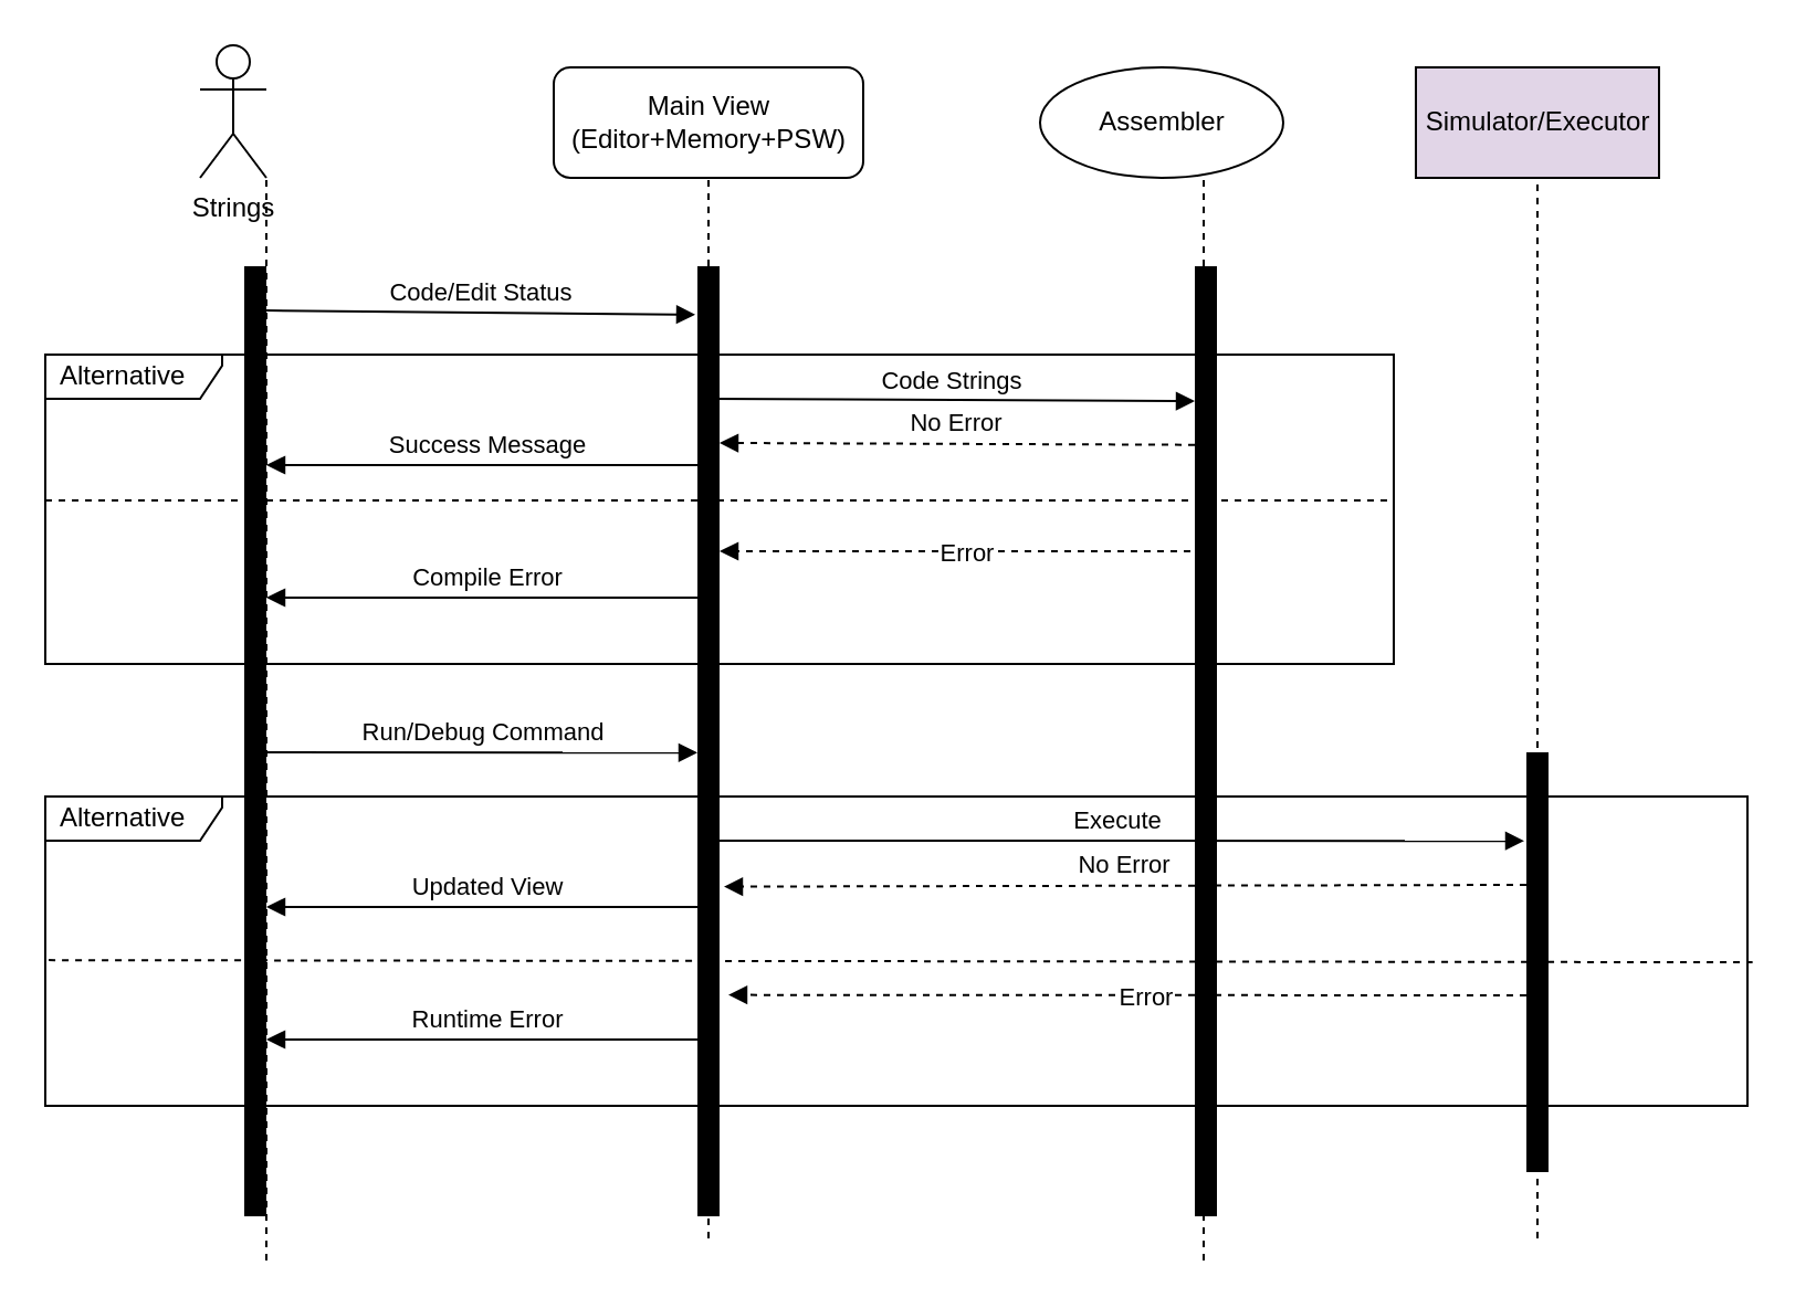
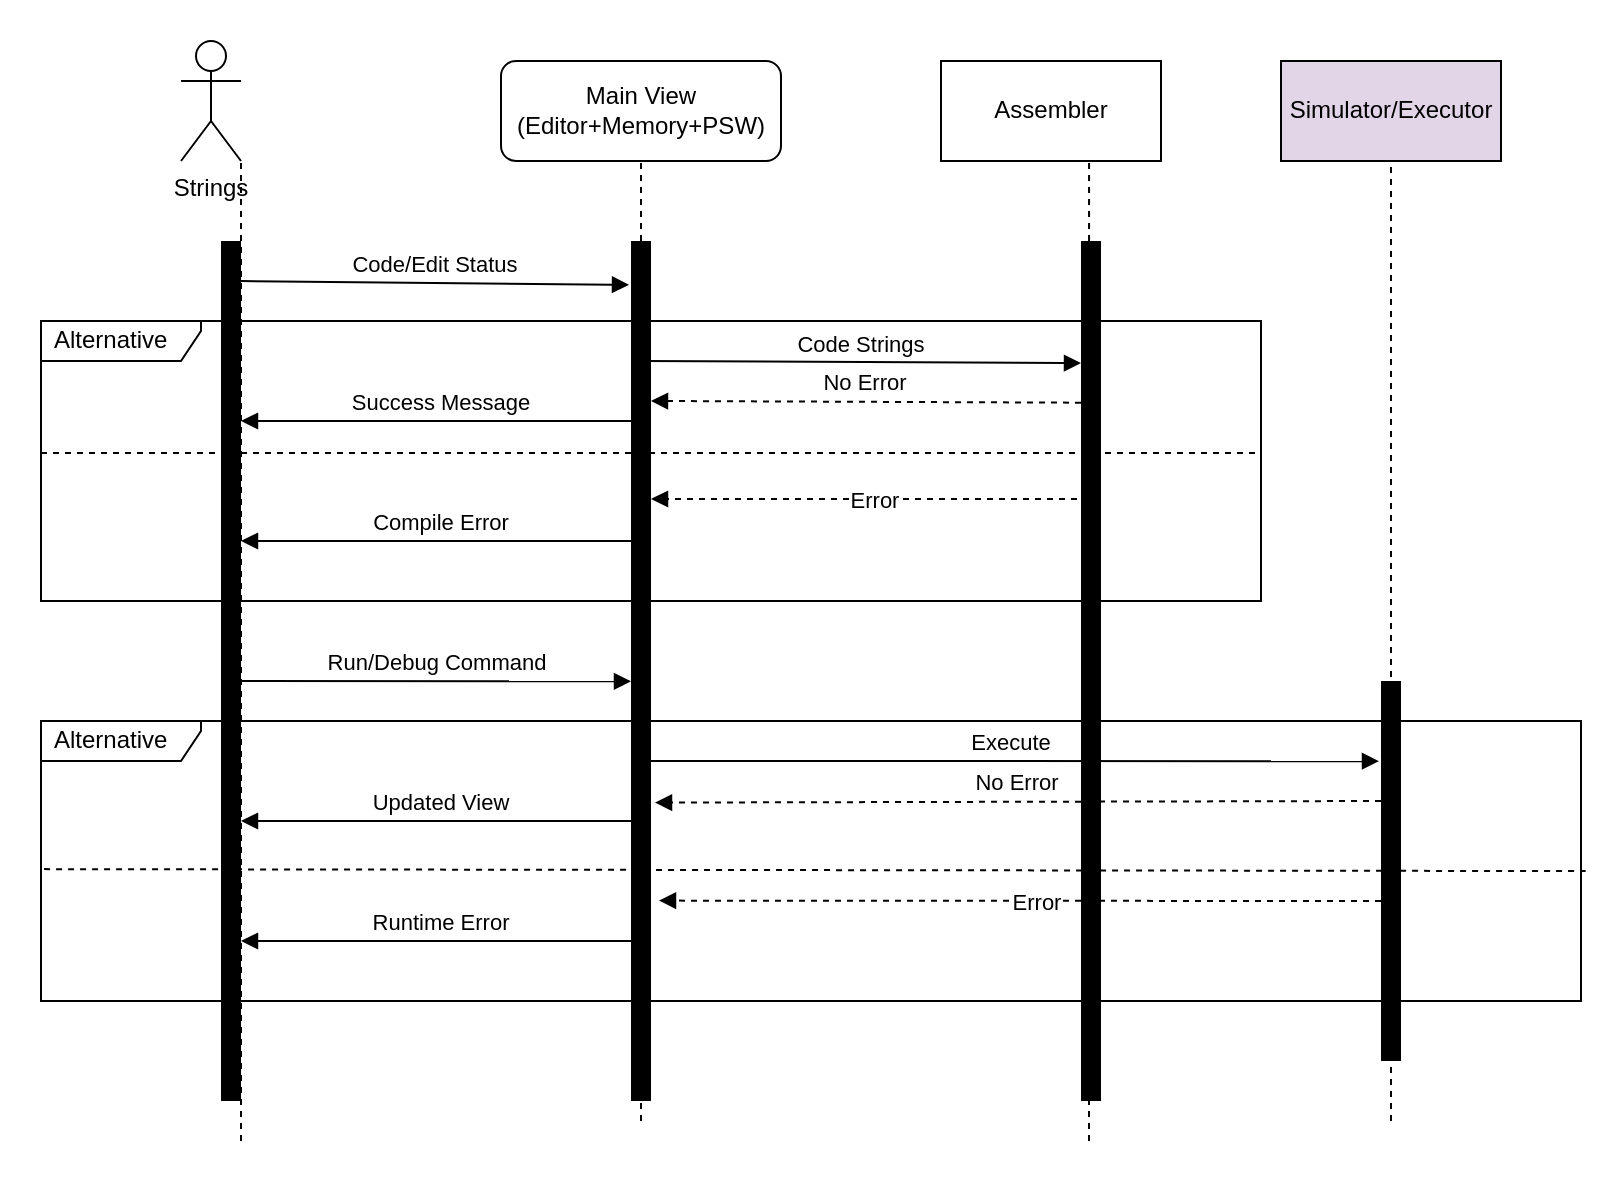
  <mxCell id="0" />
  <mxCell id="1" parent="0" />
  <mxCell id="2" value="Alternative" style="shape=umlFrame;whiteSpace=wrap;html=1;width=80;height=20;boundedLbl=1;verticalAlign=middle;align=left;spacingLeft=5;" vertex="1" parent="1"><mxGeometry x="20" y="360" width="770" height="140" as="geometry" /></mxCell>
  <mxCell id="3" value="Alternative" style="shape=umlFrame;whiteSpace=wrap;html=1;width=80;height=20;boundedLbl=1;verticalAlign=middle;align=left;spacingLeft=5;" vertex="1" parent="1"><mxGeometry x="20" y="160" width="610" height="140" as="geometry" /></mxCell>
  <mxCell id="4" value="Strings" style="shape=umlActor;verticalLabelPosition=bottom;verticalAlign=top;html=1;" vertex="1" parent="1"><mxGeometry x="90" y="20" width="30" height="60" as="geometry" /></mxCell>
  <mxCell id="5" value="&lt;div&gt;Main View&lt;/div&gt;&lt;div&gt;(Editor+Memory+PSW)&lt;/div&gt;" style="html=1;rounded=1;" vertex="1" parent="1"><mxGeometry x="250" y="30" width="140" height="50" as="geometry" /></mxCell>
- <mxCell id="6" value="Assembler" style="ellipse;html=1;" vertex="1" parent="1"><mxGeometry x="470" y="30" width="110" height="50" as="geometry" /></mxCell>
+ <mxCell id="6" value="Assembler" style="html=1;" vertex="1" parent="1"><mxGeometry x="470" y="30" width="110" height="50" as="geometry" /></mxCell>
  <mxCell id="7" value="Simulator/Executor" style="html=1;fillColor=#e1d5e7;" vertex="1" parent="1"><mxGeometry x="640" y="30" width="110" height="50" as="geometry" /></mxCell>
  <mxCell id="8" value="" style="endArrow=none;dashed=1;html=1;rounded=0;entryX=1;entryY=1;entryDx=0;entryDy=0;entryPerimeter=0;" edge="1" parent="1" target="4"><mxGeometry width="50" height="50" relative="1" as="geometry"><mxPoint x="120" y="570" as="sourcePoint" /><mxPoint x="70" y="230" as="targetPoint" /></mxGeometry></mxCell>
  <mxCell id="9" value="" style="endArrow=none;dashed=1;html=1;rounded=0;entryX=0.5;entryY=1;entryDx=0;entryDy=0;startArrow=none;" edge="1" parent="1" source="28" target="5"><mxGeometry width="50" height="50" relative="1" as="geometry"><mxPoint x="320" y="560" as="sourcePoint" /><mxPoint x="60" y="90" as="targetPoint" /></mxGeometry></mxCell>
  <mxCell id="10" value="" style="endArrow=none;dashed=1;html=1;rounded=0;entryX=0.673;entryY=1;entryDx=0;entryDy=0;entryPerimeter=0;" edge="1" parent="1" target="6"><mxGeometry width="50" height="50" relative="1" as="geometry"><mxPoint x="544" y="570" as="sourcePoint" /><mxPoint x="365" y="90" as="targetPoint" /></mxGeometry></mxCell>
  <mxCell id="11" value="" style="endArrow=none;dashed=1;html=1;rounded=0;entryX=0.5;entryY=1;entryDx=0;entryDy=0;" edge="1" parent="1" target="7"><mxGeometry width="50" height="50" relative="1" as="geometry"><mxPoint x="695" y="560" as="sourcePoint" /><mxPoint x="375" y="100" as="targetPoint" /></mxGeometry></mxCell>
  <mxCell id="12" value="Code/Edit Status" style="html=1;verticalAlign=bottom;endArrow=block;rounded=0;entryX=-0.1;entryY=0.051;entryDx=0;entryDy=0;entryPerimeter=0;" edge="1" parent="1" target="28"><mxGeometry width="80" relative="1" as="geometry"><mxPoint x="120" y="140" as="sourcePoint" /><mxPoint x="320" y="140" as="targetPoint" /><mxPoint as="offset" /></mxGeometry></mxCell>
  <mxCell id="13" value="Code Strings" style="html=1;verticalAlign=bottom;endArrow=block;rounded=0;entryX=0;entryY=0.142;entryDx=0;entryDy=0;entryPerimeter=0;" edge="1" parent="1" target="30"><mxGeometry width="80" relative="1" as="geometry"><mxPoint x="320" y="180" as="sourcePoint" /><mxPoint x="530" y="180" as="targetPoint" /><mxPoint as="offset" /></mxGeometry></mxCell>
  <mxCell id="14" value="No Error" style="html=1;verticalAlign=bottom;endArrow=block;rounded=0;dashed=1;entryX=1;entryY=0.186;entryDx=0;entryDy=0;entryPerimeter=0;exitX=0;exitY=0.188;exitDx=0;exitDy=0;exitPerimeter=0;" edge="1" parent="1" source="30" target="28"><mxGeometry width="80" relative="1" as="geometry"><mxPoint x="530" y="200" as="sourcePoint" /><mxPoint x="320" y="200" as="targetPoint" /><mxPoint as="offset" /></mxGeometry></mxCell>
  <mxCell id="15" value="" style="endArrow=none;dashed=1;html=1;rounded=0;startArrow=none;" edge="1" parent="1" source="26"><mxGeometry width="50" height="50" relative="1" as="geometry"><mxPoint x="20" y="226" as="sourcePoint" /><mxPoint x="630" y="226" as="targetPoint" /></mxGeometry></mxCell>
  <mxCell id="16" value="Success Message" style="html=1;verticalAlign=bottom;endArrow=block;rounded=0;" edge="1" parent="1"><mxGeometry width="80" relative="1" as="geometry"><mxPoint x="320" y="210" as="sourcePoint" /><mxPoint x="120" y="210" as="targetPoint" /><mxPoint as="offset" /></mxGeometry></mxCell>
  <mxCell id="17" value="Error" style="html=1;verticalAlign=bottom;endArrow=block;rounded=0;dashed=1;entryX=1;entryY=0.3;entryDx=0;entryDy=0;entryPerimeter=0;" edge="1" parent="1" target="28"><mxGeometry x="-0.048" y="10" width="80" relative="1" as="geometry"><mxPoint x="538" y="249" as="sourcePoint" /><mxPoint x="330" y="250" as="targetPoint" /><mxPoint as="offset" /></mxGeometry></mxCell>
  <mxCell id="18" value="Compile Error" style="html=1;verticalAlign=bottom;endArrow=block;rounded=0;" edge="1" parent="1"><mxGeometry width="80" relative="1" as="geometry"><mxPoint x="320" y="270" as="sourcePoint" /><mxPoint x="120" y="270" as="targetPoint" /><mxPoint as="offset" /></mxGeometry></mxCell>
  <mxCell id="19" value="Run/Debug Command" style="html=1;verticalAlign=bottom;endArrow=block;rounded=0;entryX=0;entryY=0.512;entryDx=0;entryDy=0;entryPerimeter=0;" edge="1" parent="1" target="28"><mxGeometry width="80" relative="1" as="geometry"><mxPoint x="120" y="340" as="sourcePoint" /><mxPoint x="320" y="340" as="targetPoint" /><mxPoint as="offset" /></mxGeometry></mxCell>
  <mxCell id="20" value="Execute" style="html=1;verticalAlign=bottom;endArrow=block;rounded=0;entryX=-0.1;entryY=0.211;entryDx=0;entryDy=0;entryPerimeter=0;" edge="1" parent="1" target="31"><mxGeometry width="80" relative="1" as="geometry"><mxPoint x="320" y="380" as="sourcePoint" /><mxPoint x="700" y="380" as="targetPoint" /><mxPoint as="offset" /></mxGeometry></mxCell>
  <mxCell id="21" value="" style="endArrow=none;dashed=1;html=1;rounded=0;exitX=0.002;exitY=0.529;exitDx=0;exitDy=0;exitPerimeter=0;entryX=1.003;entryY=0.536;entryDx=0;entryDy=0;entryPerimeter=0;" edge="1" parent="1" source="2" target="2"><mxGeometry width="50" height="50" relative="1" as="geometry"><mxPoint x="110" y="229" as="sourcePoint" /><mxPoint x="730" y="434" as="targetPoint" /></mxGeometry></mxCell>
  <mxCell id="22" value="No Error" style="html=1;verticalAlign=bottom;endArrow=block;rounded=0;dashed=1;entryX=1.2;entryY=0.653;entryDx=0;entryDy=0;entryPerimeter=0;" edge="1" parent="1" target="28"><mxGeometry width="80" relative="1" as="geometry"><mxPoint x="690" y="400" as="sourcePoint" /><mxPoint x="320" y="400" as="targetPoint" /><mxPoint as="offset" /></mxGeometry></mxCell>
  <mxCell id="23" value="Updated View" style="html=1;verticalAlign=bottom;endArrow=block;rounded=0;" edge="1" parent="1"><mxGeometry width="80" relative="1" as="geometry"><mxPoint x="320" y="410" as="sourcePoint" /><mxPoint x="120" y="410" as="targetPoint" /><mxPoint as="offset" /></mxGeometry></mxCell>
  <mxCell id="24" value="Error" style="html=1;verticalAlign=bottom;endArrow=block;rounded=0;dashed=1;entryX=1.4;entryY=0.767;entryDx=0;entryDy=0;entryPerimeter=0;" edge="1" parent="1" target="28"><mxGeometry x="-0.048" y="10" width="80" relative="1" as="geometry"><mxPoint x="690" y="450" as="sourcePoint" /><mxPoint x="320" y="450" as="targetPoint" /><mxPoint as="offset" /></mxGeometry></mxCell>
  <mxCell id="25" value="Runtime Error" style="html=1;verticalAlign=bottom;endArrow=block;rounded=0;" edge="1" parent="1"><mxGeometry width="80" relative="1" as="geometry"><mxPoint x="320" y="470" as="sourcePoint" /><mxPoint x="120" y="470" as="targetPoint" /><mxPoint as="offset" /></mxGeometry></mxCell>
  <mxCell id="26" value="" style="html=1;points=[];perimeter=orthogonalPerimeter;fillColor=#000000;strokeColor=none;" vertex="1" parent="1"><mxGeometry x="110" y="120" width="10" height="430" as="geometry" /></mxCell>
  <mxCell id="27" value="" style="endArrow=none;dashed=1;html=1;rounded=0;" edge="1" parent="1" target="26"><mxGeometry width="50" height="50" relative="1" as="geometry"><mxPoint x="20" y="226" as="sourcePoint" /><mxPoint x="630" y="226" as="targetPoint" /></mxGeometry></mxCell>
  <mxCell id="28" value="" style="html=1;points=[];perimeter=orthogonalPerimeter;fillColor=#000000;strokeColor=none;" vertex="1" parent="1"><mxGeometry x="315" y="120" width="10" height="430" as="geometry" /></mxCell>
  <mxCell id="29" value="" style="endArrow=none;dashed=1;html=1;rounded=0;entryX=0.5;entryY=1;entryDx=0;entryDy=0;" edge="1" parent="1" target="28"><mxGeometry width="50" height="50" relative="1" as="geometry"><mxPoint x="320" y="560" as="sourcePoint" /><mxPoint x="320" y="80" as="targetPoint" /></mxGeometry></mxCell>
  <mxCell id="30" value="" style="html=1;points=[];perimeter=orthogonalPerimeter;fillColor=#000000;strokeColor=none;" vertex="1" parent="1"><mxGeometry x="540" y="120" width="10" height="430" as="geometry" /></mxCell>
  <mxCell id="31" value="" style="html=1;points=[];perimeter=orthogonalPerimeter;fillColor=#000000;strokeColor=none;" vertex="1" parent="1"><mxGeometry x="690" y="340" width="10" height="190" as="geometry" /></mxCell>
